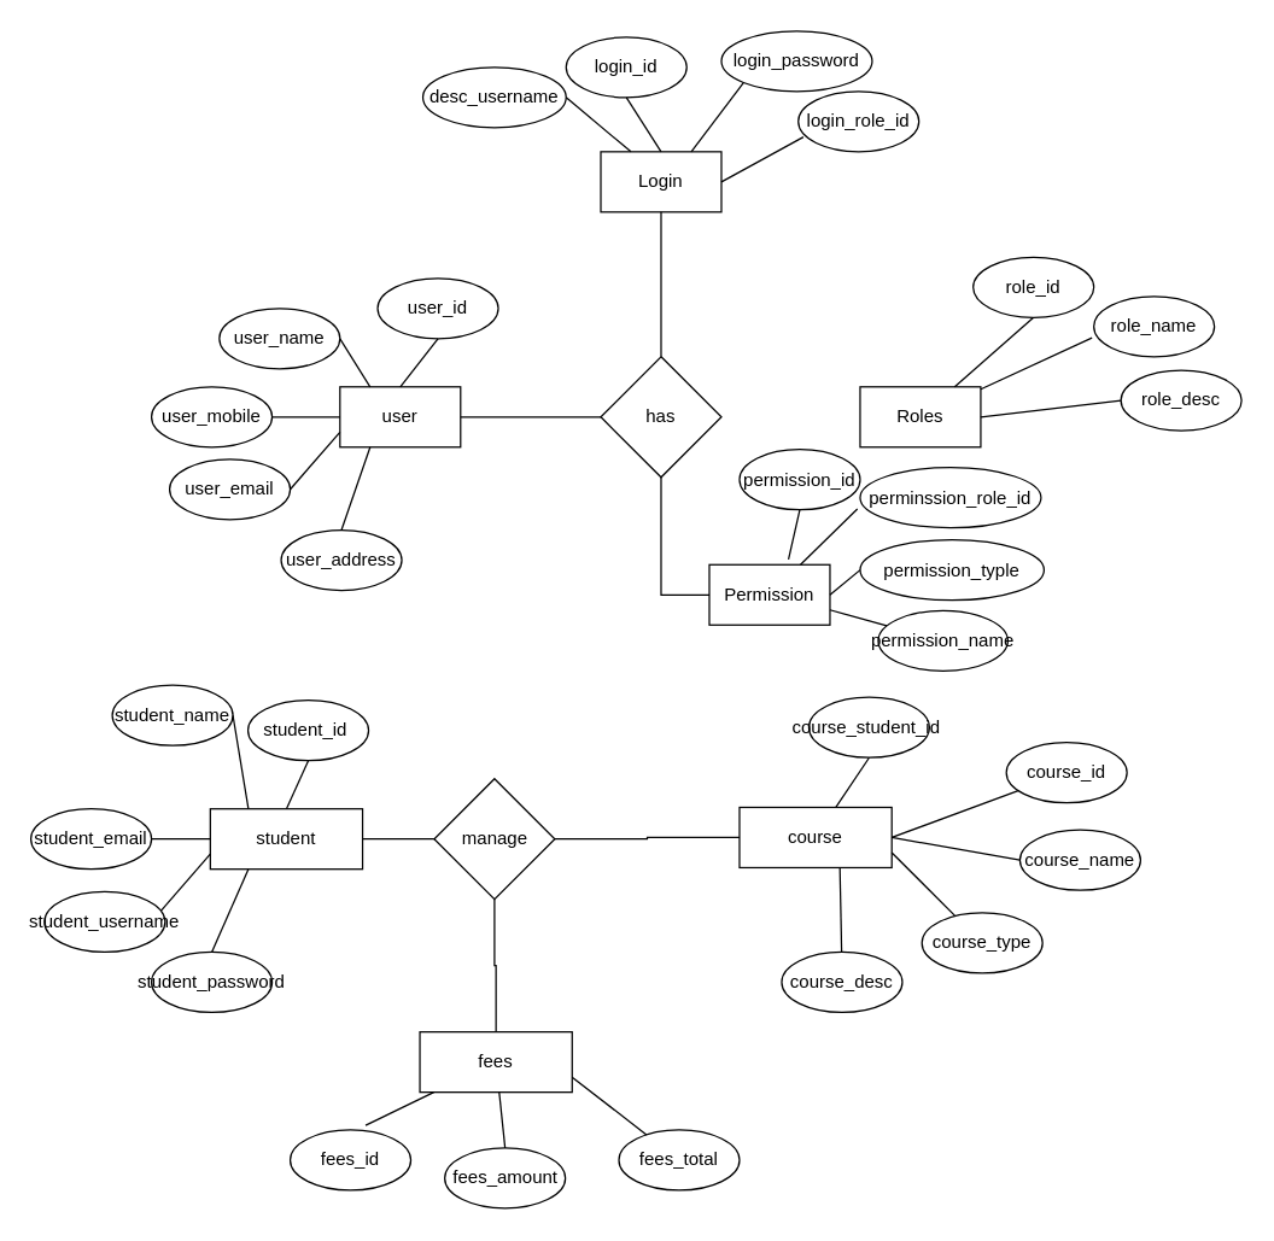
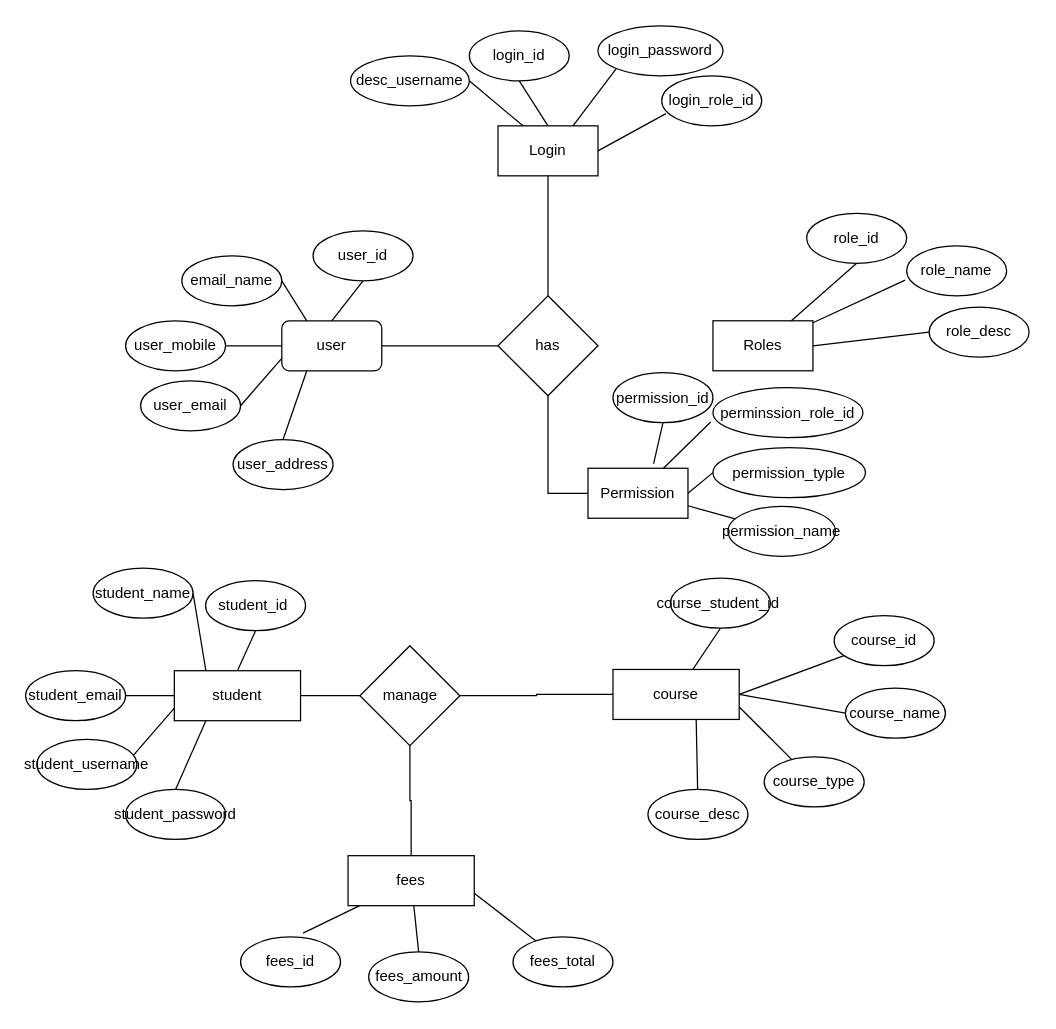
  <mxCell id="0" />
  <mxCell id="1" parent="0" />
  <mxCell id="2" value="" style="edgeStyle=orthogonalEdgeStyle;rounded=0;orthogonalLoop=1;jettySize=auto;html=1;endArrow=none;endFill=0;" edge="1" parent="1" source="3" target="41"><mxGeometry relative="1" as="geometry" /></mxCell>
- <mxCell id="3" value="user" style="rounded=0;whiteSpace=wrap;html=1;" vertex="1" parent="1"><mxGeometry x="225" y="256" width="80" height="40" as="geometry" /></mxCell>
+ <mxCell id="3" value="user" style="whiteSpace=wrap;html=1;rounded=1;" vertex="1" parent="1"><mxGeometry x="225" y="256" width="80" height="40" as="geometry" /></mxCell>
  <mxCell id="4" value="Roles" style="rounded=0;whiteSpace=wrap;html=1;" vertex="1" parent="1"><mxGeometry x="570" y="256" width="80" height="40" as="geometry" /></mxCell>
  <mxCell id="5" value="user_id" style="ellipse;whiteSpace=wrap;html=1;" vertex="1" parent="1"><mxGeometry x="250" y="184" width="80" height="40" as="geometry" /></mxCell>
- <mxCell id="6" value="user_name" style="ellipse;whiteSpace=wrap;html=1;" vertex="1" parent="1"><mxGeometry x="145" y="204" width="80" height="40" as="geometry" /></mxCell>
+ <mxCell id="6" value="email_name" style="ellipse;whiteSpace=wrap;html=1;" vertex="1" parent="1"><mxGeometry x="145" y="204" width="80" height="40" as="geometry" /></mxCell>
  <mxCell id="7" value="user_mobile" style="ellipse;whiteSpace=wrap;html=1;" vertex="1" parent="1"><mxGeometry x="100" y="256" width="80" height="40" as="geometry" /></mxCell>
  <mxCell id="8" value="user_email" style="ellipse;whiteSpace=wrap;html=1;" vertex="1" parent="1"><mxGeometry x="112" y="304" width="80" height="40" as="geometry" /></mxCell>
  <mxCell id="9" value="user_address" style="ellipse;whiteSpace=wrap;html=1;" vertex="1" parent="1"><mxGeometry x="186" y="351" width="80" height="40" as="geometry" /></mxCell>
  <mxCell id="10" value="" style="endArrow=none;html=1;exitX=0.5;exitY=0;exitDx=0;exitDy=0;entryX=0.5;entryY=1;entryDx=0;entryDy=0;" edge="1" parent="1" source="3" target="5"><mxGeometry width="50" height="50" relative="1" as="geometry"><mxPoint x="438" y="204" as="sourcePoint" /><mxPoint x="488" y="154" as="targetPoint" /></mxGeometry></mxCell>
  <mxCell id="11" value="" style="endArrow=none;html=1;exitX=0.25;exitY=0;exitDx=0;exitDy=0;entryX=1;entryY=0.5;entryDx=0;entryDy=0;" edge="1" parent="1" source="3" target="6"><mxGeometry width="50" height="50" relative="1" as="geometry"><mxPoint x="288" y="104" as="sourcePoint" /><mxPoint x="338" y="54" as="targetPoint" /></mxGeometry></mxCell>
  <mxCell id="12" value="" style="endArrow=none;html=1;exitX=1;exitY=0.5;exitDx=0;exitDy=0;entryX=0;entryY=0.5;entryDx=0;entryDy=0;" edge="1" parent="1" source="7" target="3"><mxGeometry width="50" height="50" relative="1" as="geometry"><mxPoint x="346" y="109" as="sourcePoint" /><mxPoint x="396" y="59" as="targetPoint" /></mxGeometry></mxCell>
  <mxCell id="13" value="" style="endArrow=none;html=1;exitX=1;exitY=0.5;exitDx=0;exitDy=0;entryX=0;entryY=0.75;entryDx=0;entryDy=0;" edge="1" parent="1" source="8" target="3"><mxGeometry width="50" height="50" relative="1" as="geometry"><mxPoint x="439" y="121" as="sourcePoint" /><mxPoint x="489" y="71" as="targetPoint" /></mxGeometry></mxCell>
  <mxCell id="14" value="" style="endArrow=none;html=1;exitX=0.5;exitY=0;exitDx=0;exitDy=0;entryX=0.25;entryY=1;entryDx=0;entryDy=0;" edge="1" parent="1" source="9" target="3"><mxGeometry width="50" height="50" relative="1" as="geometry"><mxPoint x="490" y="120" as="sourcePoint" /><mxPoint x="540" y="70" as="targetPoint" /></mxGeometry></mxCell>
  <mxCell id="15" value="" style="endArrow=none;html=1;entryX=0.5;entryY=1;entryDx=0;entryDy=0;" edge="1" parent="1" source="4" target="26"><mxGeometry width="50" height="50" relative="1" as="geometry"><mxPoint x="725" y="230" as="sourcePoint" /><mxPoint x="775" y="180" as="targetPoint" /></mxGeometry></mxCell>
  <mxCell id="16" value="" style="endArrow=none;html=1;entryX=-0.015;entryY=0.686;entryDx=0;entryDy=0;entryPerimeter=0;" edge="1" parent="1" source="4" target="27"><mxGeometry width="50" height="50" relative="1" as="geometry"><mxPoint x="772" y="238" as="sourcePoint" /><mxPoint x="755" y="224" as="targetPoint" /></mxGeometry></mxCell>
  <mxCell id="17" value="Login" style="rounded=0;whiteSpace=wrap;html=1;" vertex="1" parent="1"><mxGeometry x="398" y="100" width="80" height="40" as="geometry" /></mxCell>
  <mxCell id="18" value="login_id" style="ellipse;whiteSpace=wrap;html=1;" vertex="1" parent="1"><mxGeometry x="375" y="24" width="80" height="40" as="geometry" /></mxCell>
  <mxCell id="19" value="desc_username" style="ellipse;whiteSpace=wrap;html=1;" vertex="1" parent="1"><mxGeometry x="280" y="44" width="95" height="40" as="geometry" /></mxCell>
  <mxCell id="20" value="login_password" style="ellipse;whiteSpace=wrap;html=1;" vertex="1" parent="1"><mxGeometry x="478" y="20" width="100" height="40" as="geometry" /></mxCell>
  <mxCell id="21" value="login_role_id" style="ellipse;whiteSpace=wrap;html=1;" vertex="1" parent="1"><mxGeometry x="529" y="60" width="80" height="40" as="geometry" /></mxCell>
  <mxCell id="22" value="" style="endArrow=none;html=1;exitX=0.5;exitY=0;exitDx=0;exitDy=0;" edge="1" parent="1" source="17"><mxGeometry width="50" height="50" relative="1" as="geometry"><mxPoint x="588" y="44" as="sourcePoint" /><mxPoint x="415" as="targetPoint" y="64" /></mxGeometry></mxCell>
  <mxCell id="23" value="" style="endArrow=none;html=1;exitX=0.25;exitY=0;exitDx=0;exitDy=0;entryX=1;entryY=0.5;entryDx=0;entryDy=0;" edge="1" parent="1" source="17" target="19"><mxGeometry width="50" height="50" relative="1" as="geometry"><mxPoint x="438" y="-56" as="sourcePoint" /><mxPoint x="488" y="-106" as="targetPoint" /></mxGeometry></mxCell>
  <mxCell id="24" value="" style="endArrow=none;html=1;exitX=0;exitY=1;exitDx=0;exitDy=0;entryX=0.75;entryY=0;entryDx=0;entryDy=0;" edge="1" parent="1" source="20" target="17"><mxGeometry width="50" height="50" relative="1" as="geometry"><mxPoint x="520" y="54" as="sourcePoint" /><mxPoint x="480" y="114" as="targetPoint" /></mxGeometry></mxCell>
  <mxCell id="25" value="" style="endArrow=none;html=1;entryX=1;entryY=0.5;entryDx=0;entryDy=0;exitX=0.042;exitY=0.755;exitDx=0;exitDy=0;exitPerimeter=0;" edge="1" parent="1" source="21" target="17"><mxGeometry width="50" height="50" relative="1" as="geometry"><mxPoint x="534" y="94" as="sourcePoint" /><mxPoint x="484" y="120" as="targetPoint" /></mxGeometry></mxCell>
  <mxCell id="26" value="role_id" style="ellipse;whiteSpace=wrap;html=1;" vertex="1" parent="1"><mxGeometry x="645" y="170" width="80" height="40" as="geometry" /></mxCell>
  <mxCell id="27" value="role_name" style="ellipse;whiteSpace=wrap;html=1;" vertex="1" parent="1"><mxGeometry x="725" y="196" width="80" height="40" as="geometry" /></mxCell>
  <mxCell id="28" value="role_desc" style="ellipse;whiteSpace=wrap;html=1;" vertex="1" parent="1"><mxGeometry x="743" y="245" width="80" height="40" as="geometry" /></mxCell>
  <mxCell id="29" value="" style="endArrow=none;html=1;exitX=1;exitY=0.5;exitDx=0;exitDy=0;entryX=0;entryY=0.5;entryDx=0;entryDy=0;" edge="1" parent="1" source="4" target="28"><mxGeometry width="50" height="50" relative="1" as="geometry"><mxPoint x="645" y="254" as="sourcePoint" /><mxPoint x="695" y="204" as="targetPoint" /></mxGeometry></mxCell>
  <mxCell id="30" value="Permission" style="rounded=0;whiteSpace=wrap;html=1;" vertex="1" parent="1"><mxGeometry x="470" y="374" width="80" height="40" as="geometry" /></mxCell>
  <mxCell id="31" value="" style="endArrow=none;html=1;exitX=0.656;exitY=-0.086;exitDx=0;exitDy=0;exitPerimeter=0;entryX=0.5;entryY=1;entryDx=0;entryDy=0;" edge="1" parent="1" source="30" target="33"><mxGeometry width="50" height="50" relative="1" as="geometry"><mxPoint x="737" y="451" as="sourcePoint" /><mxPoint x="787" y="401" as="targetPoint" /></mxGeometry></mxCell>
  <mxCell id="32" value="" style="endArrow=none;html=1;entryX=-0.015;entryY=0.686;entryDx=0;entryDy=0;entryPerimeter=0;" edge="1" parent="1" source="30" target="34"><mxGeometry width="50" height="50" relative="1" as="geometry"><mxPoint x="784" y="459" as="sourcePoint" /><mxPoint x="767" y="445" as="targetPoint" /></mxGeometry></mxCell>
  <mxCell id="33" value="permission_id" style="ellipse;whiteSpace=wrap;html=1;" vertex="1" parent="1"><mxGeometry x="490" y="297.5" width="80" height="40" as="geometry" /></mxCell>
  <mxCell id="34" value="perminssion_role_id" style="ellipse;whiteSpace=wrap;html=1;" vertex="1" parent="1"><mxGeometry x="570" y="309.5" width="120" height="40" as="geometry" /></mxCell>
  <mxCell id="35" value="permission_typle" style="ellipse;whiteSpace=wrap;html=1;" vertex="1" parent="1"><mxGeometry x="570" y="357.5" width="122" height="40" as="geometry" /></mxCell>
  <mxCell id="36" value="" style="endArrow=none;html=1;exitX=1;exitY=0.5;exitDx=0;exitDy=0;entryX=0;entryY=0.5;entryDx=0;entryDy=0;" edge="1" parent="1" source="30" target="35"><mxGeometry width="50" height="50" relative="1" as="geometry"><mxPoint x="657" y="475" as="sourcePoint" /><mxPoint x="707" y="425" as="targetPoint" /></mxGeometry></mxCell>
  <mxCell id="37" value="permission_name" style="ellipse;whiteSpace=wrap;html=1;" vertex="1" parent="1"><mxGeometry x="582" y="404.5" width="86" height="40" as="geometry" /></mxCell>
  <mxCell id="38" value="" style="endArrow=none;html=1;exitX=1;exitY=0.75;exitDx=0;exitDy=0;" edge="1" parent="1" source="30" target="37"><mxGeometry width="50" height="50" relative="1" as="geometry"><mxPoint x="657" y="401" as="sourcePoint" /><mxPoint x="707" y="351" as="targetPoint" /></mxGeometry></mxCell>
  <mxCell id="39" value="" style="edgeStyle=orthogonalEdgeStyle;rounded=0;orthogonalLoop=1;jettySize=auto;html=1;endArrow=none;endFill=0;" edge="1" parent="1" source="41" target="17"><mxGeometry relative="1" as="geometry" /></mxCell>
  <mxCell id="40" style="edgeStyle=orthogonalEdgeStyle;rounded=0;orthogonalLoop=1;jettySize=auto;html=1;entryX=0;entryY=0.5;entryDx=0;entryDy=0;endArrow=none;endFill=0;" edge="1" parent="1" source="41" target="30"><mxGeometry relative="1" as="geometry" /></mxCell>
  <mxCell id="41" value="has" style="rhombus;whiteSpace=wrap;html=1;" vertex="1" parent="1"><mxGeometry x="398" y="236" width="80" height="80" as="geometry" /></mxCell>
  <mxCell id="42" value="" style="edgeStyle=orthogonalEdgeStyle;rounded=0;orthogonalLoop=1;jettySize=auto;html=1;endArrow=none;endFill=0;" edge="1" parent="1" source="45" target="46"><mxGeometry relative="1" as="geometry" /></mxCell>
  <mxCell id="43" style="edgeStyle=orthogonalEdgeStyle;rounded=0;orthogonalLoop=1;jettySize=auto;html=1;entryX=0;entryY=0.5;entryDx=0;entryDy=0;endArrow=none;endFill=0;" edge="1" parent="1" source="45" target="65"><mxGeometry relative="1" as="geometry" /></mxCell>
  <mxCell id="44" style="edgeStyle=orthogonalEdgeStyle;rounded=0;orthogonalLoop=1;jettySize=auto;html=1;endArrow=none;endFill=0;" edge="1" parent="1" source="45" target="57"><mxGeometry relative="1" as="geometry" /></mxCell>
  <mxCell id="45" value="manage" style="rhombus;whiteSpace=wrap;html=1;" vertex="1" parent="1"><mxGeometry x="287.5" y="516" width="80" height="80" as="geometry" /></mxCell>
  <mxCell id="46" value="student" style="rounded=0;whiteSpace=wrap;html=1;" vertex="1" parent="1"><mxGeometry x="139" y="536" width="101" height="40" as="geometry" /></mxCell>
  <mxCell id="47" value="student_id&amp;nbsp;" style="ellipse;whiteSpace=wrap;html=1;" vertex="1" parent="1"><mxGeometry x="164" y="464" width="80" height="40" as="geometry" /></mxCell>
  <mxCell id="48" value="student_name" style="ellipse;whiteSpace=wrap;html=1;" vertex="1" parent="1"><mxGeometry x="74" y="454" width="80" height="40" as="geometry" /></mxCell>
  <mxCell id="49" value="student_password" style="ellipse;whiteSpace=wrap;html=1;" vertex="1" parent="1"><mxGeometry x="100" y="631" width="80" height="40" as="geometry" /></mxCell>
  <mxCell id="50" value="" style="endArrow=none;html=1;exitX=0.5;exitY=0;exitDx=0;exitDy=0;entryX=0.5;entryY=1;entryDx=0;entryDy=0;" edge="1" parent="1" source="46" target="47"><mxGeometry width="50" height="50" relative="1" as="geometry"><mxPoint x="352" y="484" as="sourcePoint" /><mxPoint x="402" y="434" as="targetPoint" /></mxGeometry></mxCell>
  <mxCell id="51" value="" style="endArrow=none;html=1;exitX=0.25;exitY=0;exitDx=0;exitDy=0;entryX=1;entryY=0.5;entryDx=0;entryDy=0;" edge="1" parent="1" source="46" target="48"><mxGeometry width="50" height="50" relative="1" as="geometry"><mxPoint x="202" y="384" as="sourcePoint" /><mxPoint x="252" y="334" as="targetPoint" /></mxGeometry></mxCell>
  <mxCell id="52" value="" style="endArrow=none;html=1;exitX=1;exitY=0.5;exitDx=0;exitDy=0;entryX=0;entryY=0.5;entryDx=0;entryDy=0;" edge="1" parent="1" target="46"><mxGeometry width="50" height="50" relative="1" as="geometry"><mxPoint x="94" y="556" as="sourcePoint" /><mxPoint x="310" y="339" as="targetPoint" /></mxGeometry></mxCell>
  <mxCell id="53" value="" style="endArrow=none;html=1;exitX=1;exitY=0.5;exitDx=0;exitDy=0;entryX=0;entryY=0.75;entryDx=0;entryDy=0;" edge="1" parent="1" target="46"><mxGeometry width="50" height="50" relative="1" as="geometry"><mxPoint x="106" y="604" as="sourcePoint" /><mxPoint x="403" y="351" as="targetPoint" /></mxGeometry></mxCell>
  <mxCell id="54" value="" style="endArrow=none;html=1;exitX=0.5;exitY=0;exitDx=0;exitDy=0;entryX=0.25;entryY=1;entryDx=0;entryDy=0;" edge="1" parent="1" source="49" target="46"><mxGeometry width="50" height="50" relative="1" as="geometry"><mxPoint x="404" y="400" as="sourcePoint" /><mxPoint x="454" y="350" as="targetPoint" /></mxGeometry></mxCell>
  <mxCell id="55" value="student_email" style="ellipse;whiteSpace=wrap;html=1;" vertex="1" parent="1"><mxGeometry y="536" width="80" height="40" as="geometry" x="20" /></mxCell>
  <mxCell id="56" value="student_username" style="ellipse;whiteSpace=wrap;html=1;" vertex="1" parent="1"><mxGeometry x="29" y="591" width="80" height="40" as="geometry" /></mxCell>
  <mxCell id="57" value="fees" style="rounded=0;whiteSpace=wrap;html=1;" vertex="1" parent="1"><mxGeometry x="278" y="684" width="101" height="40" as="geometry" /></mxCell>
  <mxCell id="58" value="fees_id" style="ellipse;whiteSpace=wrap;html=1;" vertex="1" parent="1"><mxGeometry x="192" y="749" width="80" height="40" as="geometry" /></mxCell>
  <mxCell id="59" value="fees_amount" style="ellipse;whiteSpace=wrap;html=1;" vertex="1" parent="1"><mxGeometry x="294.5" y="761" width="80" height="40" as="geometry" /></mxCell>
  <mxCell id="60" value="fees_total" style="ellipse;whiteSpace=wrap;html=1;" vertex="1" parent="1"><mxGeometry x="410" y="749" width="80" height="40" as="geometry" /></mxCell>
  <mxCell id="61" value="" style="endArrow=none;html=1;" edge="1" parent="1" target="57"><mxGeometry width="50" height="50" relative="1" as="geometry"><mxPoint x="242" y="746" as="sourcePoint" /><mxPoint x="282" y="606" as="targetPoint" /></mxGeometry></mxCell>
  <mxCell id="62" value="" style="endArrow=none;html=1;exitX=0.659;exitY=0.987;exitDx=0;exitDy=0;exitPerimeter=0;" edge="1" parent="1" source="65" target="69"><mxGeometry width="50" height="50" relative="1" as="geometry"><mxPoint x="46" y="560" as="sourcePoint" /><mxPoint x="96" y="510" as="targetPoint" /></mxGeometry></mxCell>
  <mxCell id="63" value="" style="endArrow=none;html=1;entryX=1;entryY=0.75;entryDx=0;entryDy=0;" edge="1" parent="1" source="60" target="57"><mxGeometry width="50" height="50" relative="1" as="geometry"><mxPoint x="307" y="667" as="sourcePoint" /><mxPoint x="357" y="617" as="targetPoint" /></mxGeometry></mxCell>
  <mxCell id="64" value="" style="endArrow=none;html=1;exitX=0.5;exitY=0;exitDx=0;exitDy=0;" edge="1" parent="1" source="59" target="57"><mxGeometry width="50" height="50" relative="1" as="geometry"><mxPoint x="372" y="672" as="sourcePoint" /><mxPoint x="422" y="622" as="targetPoint" /></mxGeometry></mxCell>
  <mxCell id="65" value="course" style="rounded=0;whiteSpace=wrap;html=1;" vertex="1" parent="1"><mxGeometry x="490" y="535" width="101" height="40" as="geometry" /></mxCell>
  <mxCell id="66" value="course_id" style="ellipse;whiteSpace=wrap;html=1;" vertex="1" parent="1"><mxGeometry x="667" y="492" width="80" height="40" as="geometry" /></mxCell>
  <mxCell id="67" value="course_name" style="ellipse;whiteSpace=wrap;html=1;" vertex="1" parent="1"><mxGeometry x="676" y="550" width="80" height="40" as="geometry" /></mxCell>
  <mxCell id="68" value="course_type" style="ellipse;whiteSpace=wrap;html=1;" vertex="1" parent="1"><mxGeometry x="611" y="605" width="80" height="40" as="geometry" /></mxCell>
  <mxCell id="69" value="course_desc" style="ellipse;whiteSpace=wrap;html=1;" vertex="1" parent="1"><mxGeometry x="518" y="631" width="80" height="40" as="geometry" /></mxCell>
  <mxCell id="70" value="course_student_id&amp;nbsp;" style="ellipse;whiteSpace=wrap;html=1;" vertex="1" parent="1"><mxGeometry x="536" y="462" width="80" height="40" as="geometry" /></mxCell>
  <mxCell id="71" value="" style="endArrow=none;html=1;exitX=1;exitY=0.75;exitDx=0;exitDy=0;" edge="1" parent="1" source="65" target="68"><mxGeometry width="50" height="50" relative="1" as="geometry"><mxPoint x="111" y="563" as="sourcePoint" /><mxPoint x="161" y="513" as="targetPoint" /></mxGeometry></mxCell>
  <mxCell id="72" value="" style="endArrow=none;html=1;entryX=0;entryY=0.5;entryDx=0;entryDy=0;exitX=1;exitY=0.5;exitDx=0;exitDy=0;" edge="1" parent="1" source="65" target="67"><mxGeometry width="50" height="50" relative="1" as="geometry"><mxPoint x="167" y="570" as="sourcePoint" /><mxPoint x="217" y="520" as="targetPoint" /></mxGeometry></mxCell>
  <mxCell id="73" value="" style="endArrow=none;html=1;exitX=1;exitY=0.5;exitDx=0;exitDy=0;" edge="1" parent="1" source="65" target="66"><mxGeometry width="50" height="50" relative="1" as="geometry"><mxPoint x="228" y="568" as="sourcePoint" /><mxPoint x="278" y="518" as="targetPoint" /></mxGeometry></mxCell>
  <mxCell id="74" value="" style="endArrow=none;html=1;entryX=0.5;entryY=1;entryDx=0;entryDy=0;" edge="1" parent="1" source="65" target="70"><mxGeometry width="50" height="50" relative="1" as="geometry"><mxPoint x="346" y="535" as="sourcePoint" /><mxPoint x="396" y="485" as="targetPoint" /></mxGeometry></mxCell>
